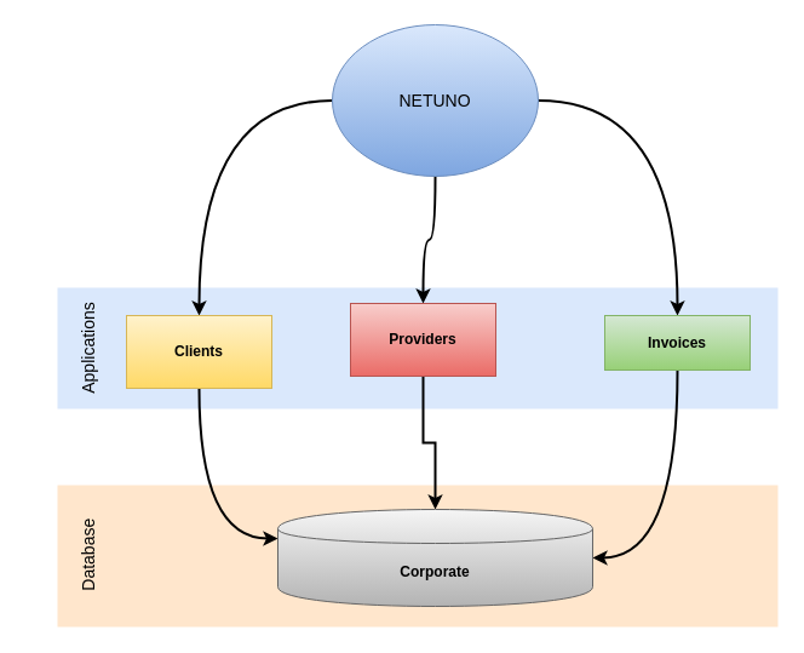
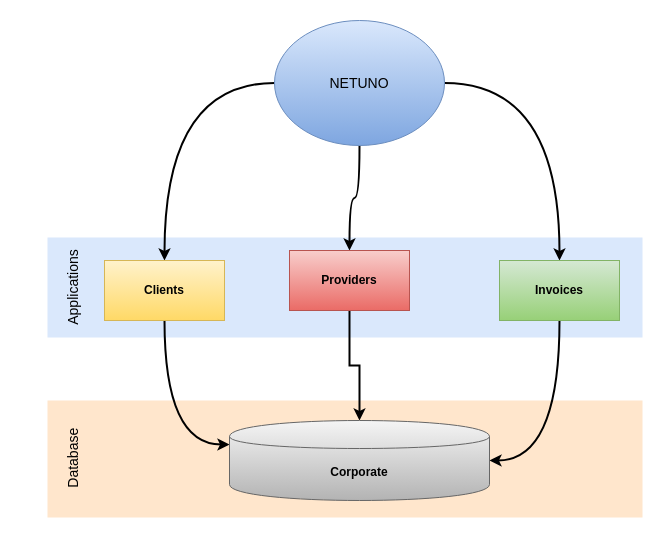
  <mxCell id="0" />
  <mxCell id="1" parent="0" />
  <mxCell id="2" value="" style="rounded=0;whiteSpace=wrap;html=1;strokeColor=none;fillColor=#ffe6cc;" parent="1" vertex="1"><mxGeometry x="47" y="400" width="595" height="117" as="geometry" /></mxCell>
  <mxCell id="3" value="Database" style="text;html=1;strokeColor=none;fillColor=none;align=center;verticalAlign=middle;whiteSpace=wrap;rounded=0;rotation=-90;fontStyle=0;fontSize=14;" parent="1" vertex="1"><mxGeometry x="20.25" y="447.75" width="105.5" height="20" as="geometry" /></mxCell>
  <mxCell id="4" value="" style="rounded=0;whiteSpace=wrap;html=1;fillColor=#dae8fc;strokeColor=none;" parent="1" vertex="1"><mxGeometry x="47" y="237" width="595" height="100" as="geometry" /></mxCell>
  <mxCell id="5" style="edgeStyle=orthogonalEdgeStyle;curved=1;orthogonalLoop=1;jettySize=auto;html=1;strokeWidth=2;" parent="1" source="8" target="10" edge="1"><mxGeometry relative="1" as="geometry" /></mxCell>
  <mxCell id="6" style="edgeStyle=orthogonalEdgeStyle;curved=1;orthogonalLoop=1;jettySize=auto;html=1;entryX=0.5;entryY=0;entryDx=0;entryDy=0;strokeWidth=2;" parent="1" source="8" target="12" edge="1"><mxGeometry relative="1" as="geometry" /></mxCell>
  <mxCell id="7" style="edgeStyle=orthogonalEdgeStyle;curved=1;orthogonalLoop=1;jettySize=auto;html=1;entryX=0.5;entryY=0;entryDx=0;entryDy=0;strokeWidth=2;" parent="1" source="8" target="14" edge="1"><mxGeometry relative="1" as="geometry" /></mxCell>
  <mxCell id="8" value="&lt;span style=&quot;font-size: 14px;&quot;&gt;NETUNO&lt;/span&gt;" style="ellipse;whiteSpace=wrap;html=1;fillColor=#dae8fc;strokeColor=#6c8ebf;gradientColor=#7ea6e0;fontSize=14;fontStyle=0" parent="1" vertex="1"><mxGeometry x="274" y="20" width="170" height="125" as="geometry" /></mxCell>
  <mxCell id="9" style="edgeStyle=orthogonalEdgeStyle;rounded=0;orthogonalLoop=1;jettySize=auto;html=1;strokeWidth=2;" parent="1" source="10" target="15" edge="1"><mxGeometry relative="1" as="geometry" /></mxCell>
  <mxCell id="10" value="&lt;b&gt;Providers&lt;/b&gt;" style="rounded=0;whiteSpace=wrap;html=1;gradientColor=#ea6b66;fillColor=#f8cecc;strokeColor=#b85450;" parent="1" vertex="1"><mxGeometry x="289" y="250" width="120" height="60" as="geometry" /></mxCell>
  <mxCell id="11" style="edgeStyle=orthogonalEdgeStyle;curved=1;orthogonalLoop=1;jettySize=auto;html=1;entryX=1;entryY=0.5;entryDx=0;entryDy=0;strokeWidth=2;fontSize=14;exitX=0.5;exitY=1;exitDx=0;exitDy=0;" parent="1" source="12" target="15" edge="1"><mxGeometry relative="1" as="geometry" /></mxCell>
- <mxCell id="12" value="&lt;b&gt;Invoices&lt;/b&gt;" style="rounded=0;whiteSpace=wrap;html=1;gradientColor=#97d077;fillColor=#d5e8d4;strokeColor=#82b366;" parent="1" vertex="1"><mxGeometry x="499" y="260" width="120" height="45" as="geometry" /></mxCell>
+ <mxCell id="12" value="&lt;b&gt;Invoices&lt;/b&gt;" style="rounded=0;whiteSpace=wrap;html=1;gradientColor=#97d077;fillColor=#d5e8d4;strokeColor=#82b366;" parent="1" vertex="1"><mxGeometry x="499" y="260" width="120" height="60" as="geometry" /></mxCell>
  <mxCell id="13" style="edgeStyle=orthogonalEdgeStyle;orthogonalLoop=1;jettySize=auto;html=1;strokeWidth=2;entryX=0;entryY=0.3;entryDx=0;entryDy=0;curved=1;exitX=0.5;exitY=1;exitDx=0;exitDy=0;" parent="1" source="14" target="15" edge="1"><mxGeometry relative="1" as="geometry" /></mxCell>
  <mxCell id="14" value="&lt;b&gt;Clients&lt;/b&gt;" style="rounded=0;whiteSpace=wrap;html=1;gradientColor=#ffd966;fillColor=#fff2cc;strokeColor=#d6b656;" parent="1" vertex="1"><mxGeometry x="104" y="260" width="120" height="60" as="geometry" /></mxCell>
  <mxCell id="15" value="&lt;div&gt;&lt;b&gt;Corporate&lt;/b&gt;&lt;/div&gt;" style="shape=cylinder;whiteSpace=wrap;html=1;boundedLbl=1;backgroundOutline=1;gradientColor=#b3b3b3;fillColor=#f5f5f5;strokeColor=#666666;" parent="1" vertex="1"><mxGeometry x="229" y="420" width="260" height="80" as="geometry" /></mxCell>
  <mxCell id="16" value="Applications" style="text;html=1;strokeColor=none;fillColor=none;align=center;verticalAlign=middle;whiteSpace=wrap;rounded=0;rotation=-90;fontStyle=0;fontSize=14;" parent="1" vertex="1"><mxGeometry x="28" y="277" width="90" height="20" as="geometry" /></mxCell>
